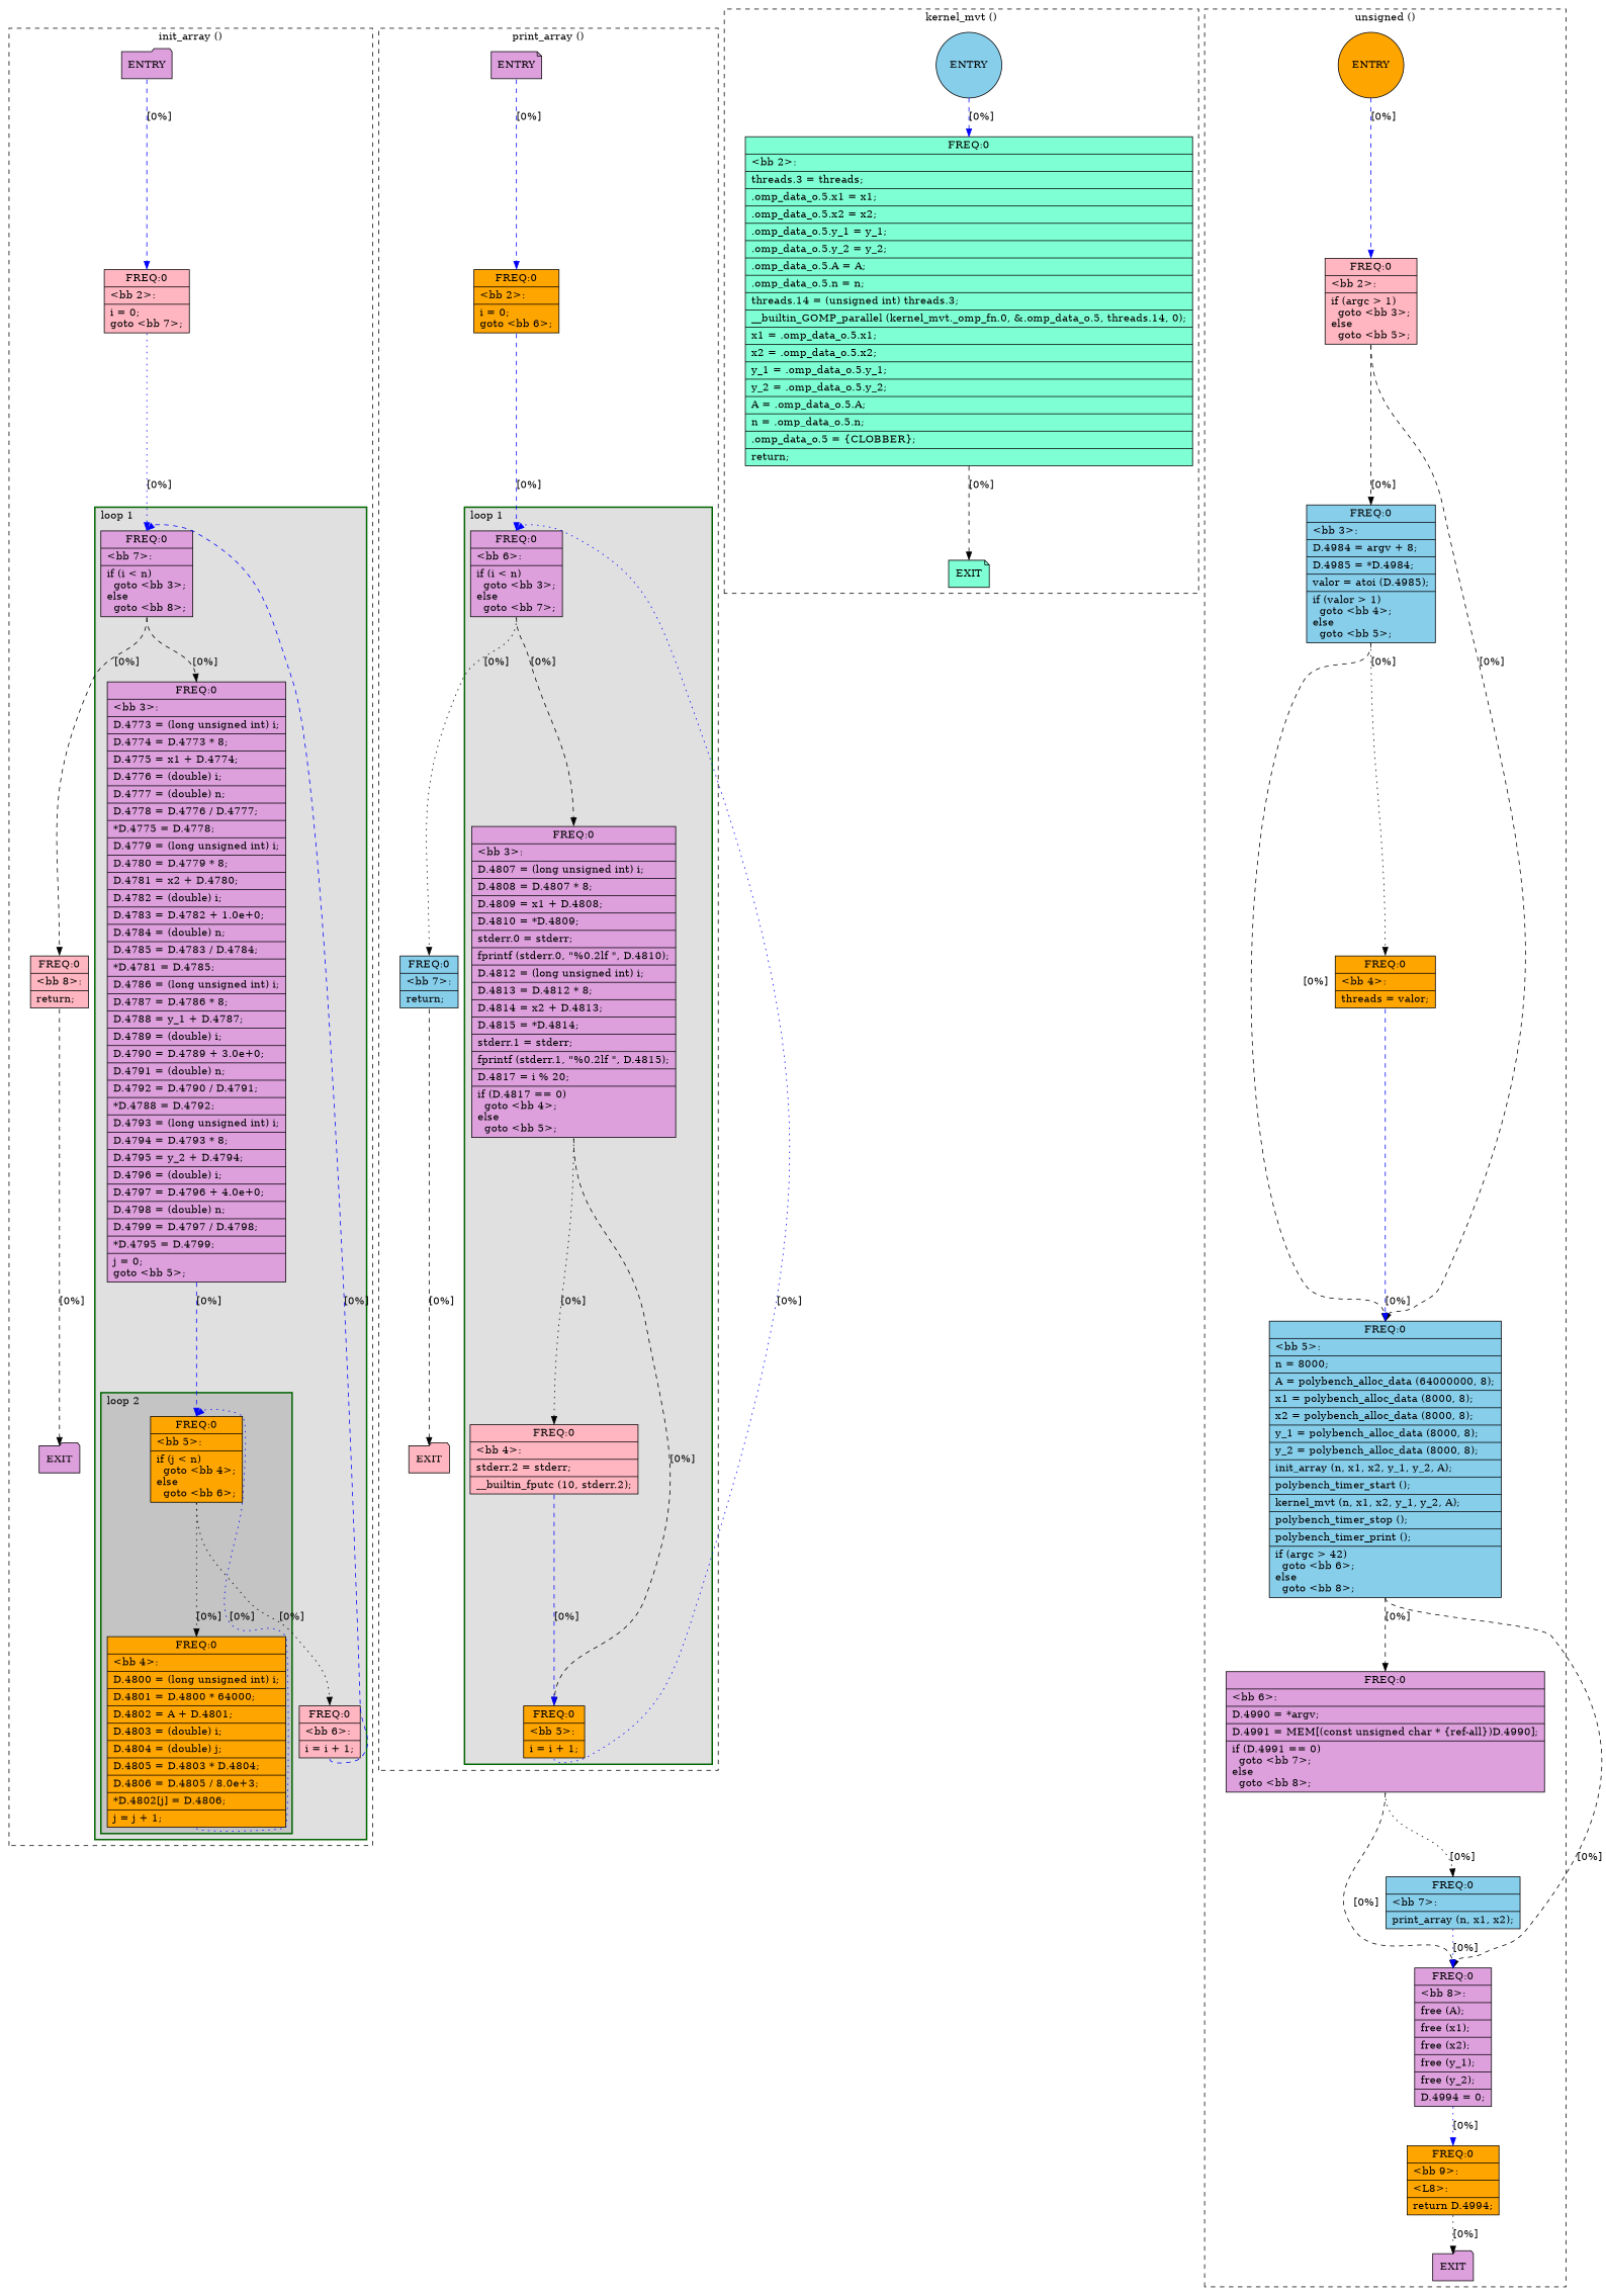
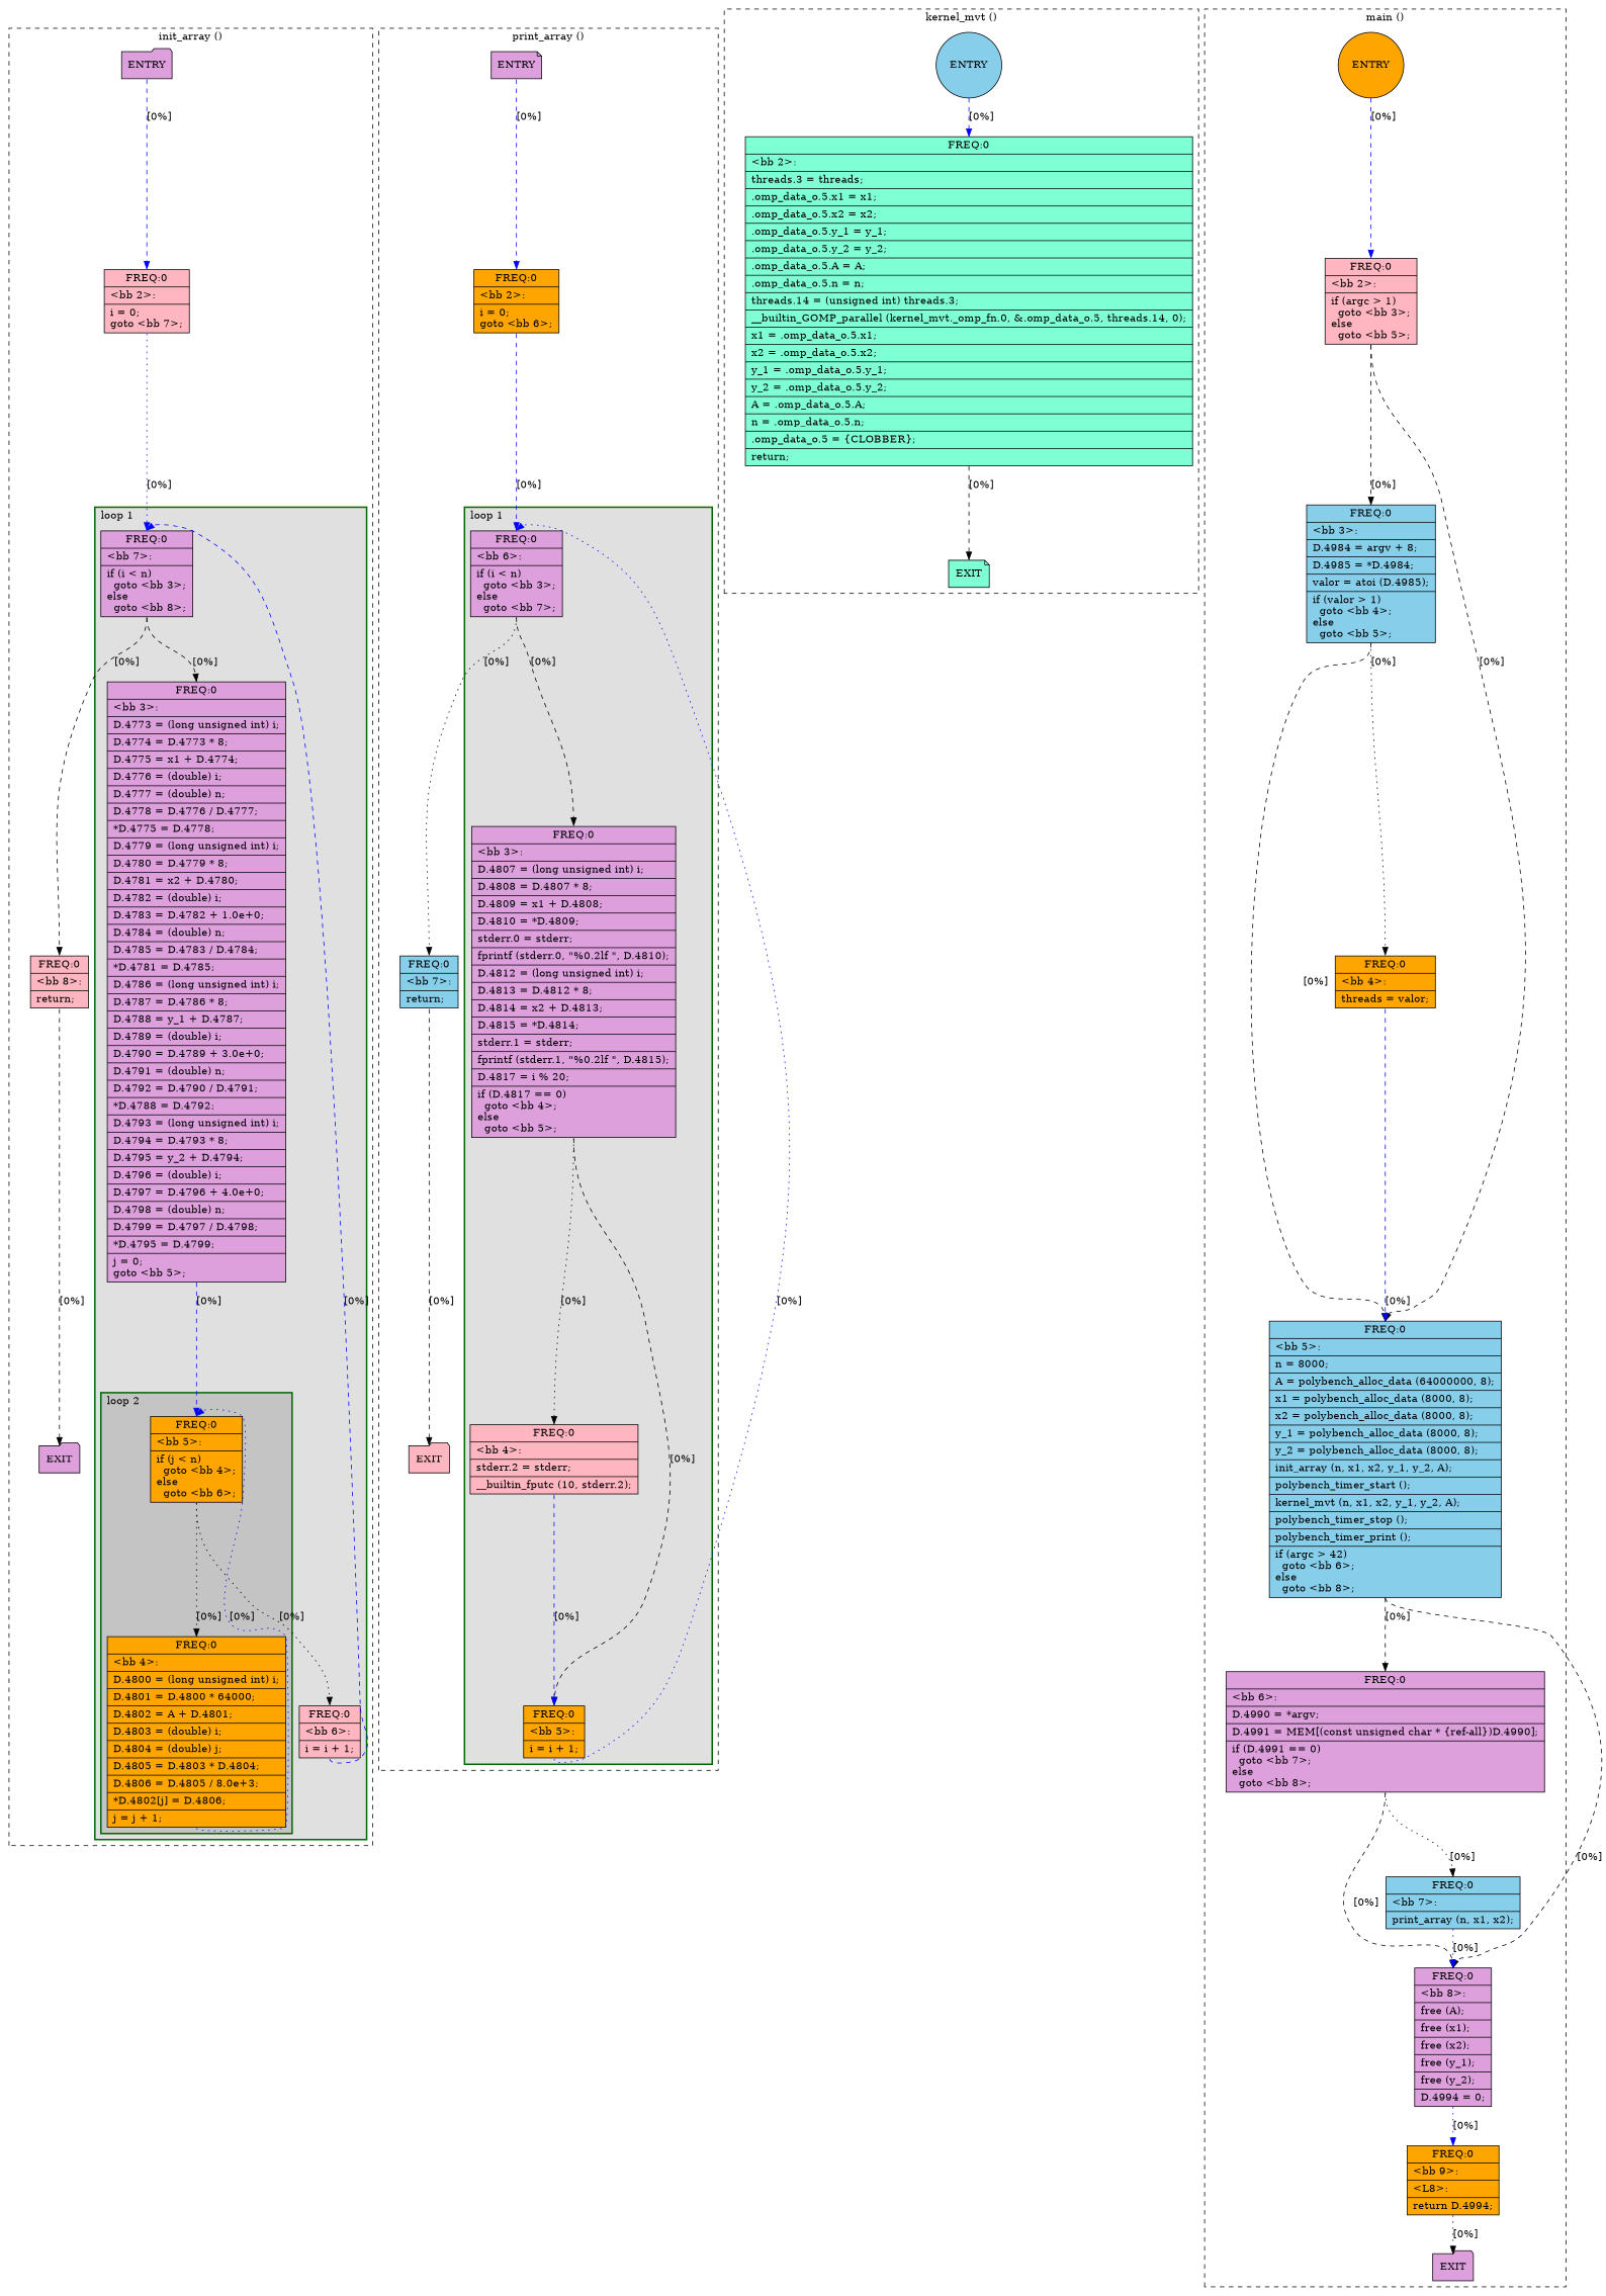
  digraph {
    node [fillcolor=plum shape=record style=filled]
    edge [color=black constraint=true headport=n style=dashed tailport=s weight=10]
    n1 [fillcolor=orange label="{ FREQ:0 |\<bb\ 5\>:\l|if\ (j\ \<\ n)\l\ \ goto\ \<bb\ 4\>;\lelse\l\ \ goto\ \<bb\ 6\>;\l}"]
    n2 [fillcolor=orange label="{ FREQ:0 |\<bb\ 4\>:\l|D.4800\ =\ (long\ unsigned\ int)\ i;\l|D.4801\ =\ D.4800\ *\ 64000;\l|D.4802\ =\ A\ +\ D.4801;\l|D.4803\ =\ (double)\ i;\l|D.4804\ =\ (double)\ j;\l|D.4805\ =\ D.4803\ *\ D.4804;\l|D.4806\ =\ D.4805\ /\ 8.0e+3;\l|*D.4802[j]\ =\ D.4806;\l|j\ =\ j\ +\ 1;\l}"]
    n3 [label="{ FREQ:0 |\<bb\ 7\>:\l|if\ (i\ \<\ n)\l\ \ goto\ \<bb\ 3\>;\lelse\l\ \ goto\ \<bb\ 8\>;\l}"]
    n4 [label="{ FREQ:0 |\<bb\ 3\>:\l|D.4773\ =\ (long\ unsigned\ int)\ i;\l|D.4774\ =\ D.4773\ *\ 8;\l|D.4775\ =\ x1\ +\ D.4774;\l|D.4776\ =\ (double)\ i;\l|D.4777\ =\ (double)\ n;\l|D.4778\ =\ D.4776\ /\ D.4777;\l|*D.4775\ =\ D.4778;\l|D.4779\ =\ (long\ unsigned\ int)\ i;\l|D.4780\ =\ D.4779\ *\ 8;\l|D.4781\ =\ x2\ +\ D.4780;\l|D.4782\ =\ (double)\ i;\l|D.4783\ =\ D.4782\ +\ 1.0e+0;\l|D.4784\ =\ (double)\ n;\l|D.4785\ =\ D.4783\ /\ D.4784;\l|*D.4781\ =\ D.4785;\l|D.4786\ =\ (long\ unsigned\ int)\ i;\l|D.4787\ =\ D.4786\ *\ 8;\l|D.4788\ =\ y_1\ +\ D.4787;\l|D.4789\ =\ (double)\ i;\l|D.4790\ =\ D.4789\ +\ 3.0e+0;\l|D.4791\ =\ (double)\ n;\l|D.4792\ =\ D.4790\ /\ D.4791;\l|*D.4788\ =\ D.4792;\l|D.4793\ =\ (long\ unsigned\ int)\ i;\l|D.4794\ =\ D.4793\ *\ 8;\l|D.4795\ =\ y_2\ +\ D.4794;\l|D.4796\ =\ (double)\ i;\l|D.4797\ =\ D.4796\ +\ 4.0e+0;\l|D.4798\ =\ (double)\ n;\l|D.4799\ =\ D.4797\ /\ D.4798;\l|*D.4795\ =\ D.4799;\l|j\ =\ 0;\lgoto\ \<bb\ 5\>;\l}"]
    n5 [fillcolor=lightpink label="{ FREQ:0 |\<bb\ 6\>:\l|i\ =\ i\ +\ 1;\l}"]
    n6 [fillcolor=lightpink label="{ FREQ:0 |\<bb\ 8\>:\l|return;\l}"]
    n7 [label=ENTRY shape=folder]
    n8 [label=EXIT shape=folder]
    n9 [fillcolor=lightpink label="{ FREQ:0 |\<bb\ 2\>:\l|i\ =\ 0;\lgoto\ \<bb\ 7\>;\l}"]
    n10 [label="{ FREQ:0 |\<bb\ 6\>:\l|if\ (i\ \<\ n)\l\ \ goto\ \<bb\ 3\>;\lelse\l\ \ goto\ \<bb\ 7\>;\l}"]
    n11 [label="{ FREQ:0 |\<bb\ 3\>:\l|D.4807\ =\ (long\ unsigned\ int)\ i;\l|D.4808\ =\ D.4807\ *\ 8;\l|D.4809\ =\ x1\ +\ D.4808;\l|D.4810\ =\ *D.4809;\l|stderr.0\ =\ stderr;\l|fprintf\ (stderr.0,\ \"%0.2lf\ \",\ D.4810);\l|D.4812\ =\ (long\ unsigned\ int)\ i;\l|D.4813\ =\ D.4812\ *\ 8;\l|D.4814\ =\ x2\ +\ D.4813;\l|D.4815\ =\ *D.4814;\l|stderr.1\ =\ stderr;\l|fprintf\ (stderr.1,\ \"%0.2lf\ \",\ D.4815);\l|D.4817\ =\ i\ %\ 20;\l|if\ (D.4817\ ==\ 0)\l\ \ goto\ \<bb\ 4\>;\lelse\l\ \ goto\ \<bb\ 5\>;\l}"]
    n12 [fillcolor=lightpink label="{ FREQ:0 |\<bb\ 4\>:\l|stderr.2\ =\ stderr;\l|__builtin_fputc\ (10,\ stderr.2);\l}"]
    n13 [fillcolor=orange label="{ FREQ:0 |\<bb\ 5\>:\l|i\ =\ i\ +\ 1;\l}"]
    n14 [fillcolor=skyblue label="{ FREQ:0 |\<bb\ 7\>:\l|return;\l}"]
    n15 [label=ENTRY shape=note]
    n16 [fillcolor=lightpink label=EXIT shape=folder]
    n17 [fillcolor=orange label="{ FREQ:0 |\<bb\ 2\>:\l|i\ =\ 0;\lgoto\ \<bb\ 6\>;\l}"]
    n18 [fillcolor=skyblue label=ENTRY shape=circle]
    n19 [fillcolor=aquamarine label=EXIT shape=note]
    n20 [fillcolor=aquamarine label="{ FREQ:0 |\<bb\ 2\>:\l|threads.3\ =\ threads;\l|.omp_data_o.5.x1\ =\ x1;\l|.omp_data_o.5.x2\ =\ x2;\l|.omp_data_o.5.y_1\ =\ y_1;\l|.omp_data_o.5.y_2\ =\ y_2;\l|.omp_data_o.5.A\ =\ A;\l|.omp_data_o.5.n\ =\ n;\l|threads.14\ =\ (unsigned\ int)\ threads.3;\l|__builtin_GOMP_parallel\ (kernel_mvt._omp_fn.0,\ &.omp_data_o.5,\ threads.14,\ 0);\l|x1\ =\ .omp_data_o.5.x1;\l|x2\ =\ .omp_data_o.5.x2;\l|y_1\ =\ .omp_data_o.5.y_1;\l|y_2\ =\ .omp_data_o.5.y_2;\l|A\ =\ .omp_data_o.5.A;\l|n\ =\ .omp_data_o.5.n;\l|.omp_data_o.5\ =\ \{CLOBBER\};\l|return;\l}"]
    n21 [fillcolor=orange label=ENTRY shape=circle]
    n22 [label=EXIT shape=folder]
    n23 [fillcolor=lightpink label="{ FREQ:0 |\<bb\ 2\>:\l|if\ (argc\ \>\ 1)\l\ \ goto\ \<bb\ 3\>;\lelse\l\ \ goto\ \<bb\ 5\>;\l}"]
    n24 [fillcolor=skyblue label="{ FREQ:0 |\<bb\ 3\>:\l|D.4984\ =\ argv\ +\ 8;\l|D.4985\ =\ *D.4984;\l|valor\ =\ atoi\ (D.4985);\l|if\ (valor\ \>\ 1)\l\ \ goto\ \<bb\ 4\>;\lelse\l\ \ goto\ \<bb\ 5\>;\l}"]
    n25 [fillcolor=skyblue label="{ FREQ:0 |\<bb\ 5\>:\l|n\ =\ 8000;\l|A\ =\ polybench_alloc_data\ (64000000,\ 8);\l|x1\ =\ polybench_alloc_data\ (8000,\ 8);\l|x2\ =\ polybench_alloc_data\ (8000,\ 8);\l|y_1\ =\ polybench_alloc_data\ (8000,\ 8);\l|y_2\ =\ polybench_alloc_data\ (8000,\ 8);\l|init_array\ (n,\ x1,\ x2,\ y_1,\ y_2,\ A);\l|polybench_timer_start\ ();\l|kernel_mvt\ (n,\ x1,\ x2,\ y_1,\ y_2,\ A);\l|polybench_timer_stop\ ();\l|polybench_timer_print\ ();\l|if\ (argc\ \>\ 42)\l\ \ goto\ \<bb\ 6\>;\lelse\l\ \ goto\ \<bb\ 8\>;\l}"]
    n26 [fillcolor=orange label="{ FREQ:0 |\<bb\ 4\>:\l|threads\ =\ valor;\l}"]
    n27 [label="{ FREQ:0 |\<bb\ 6\>:\l|D.4990\ =\ *argv;\l|D.4991\ =\ MEM[(const\ unsigned\ char\ *\ \{ref-all\})D.4990];\l|if\ (D.4991\ ==\ 0)\l\ \ goto\ \<bb\ 7\>;\lelse\l\ \ goto\ \<bb\ 8\>;\l}"]
    n28 [label="{ FREQ:0 |\<bb\ 8\>:\l|free\ (A);\l|free\ (x1);\l|free\ (x2);\l|free\ (y_1);\l|free\ (y_2);\l|D.4994\ =\ 0;\l}"]
    n29 [fillcolor=skyblue label="{ FREQ:0 |\<bb\ 7\>:\l|print_array\ (n,\ x1,\ x2);\l}"]
    n30 [fillcolor=orange label="{ FREQ:0 |\<bb\ 9\>:\l|\<L8\>:\l|return\ D.4994;\l}"]
    subgraph cluster_1 {
      color=black
      label="init_array ()"
      style=dashed
      n6
      n7
      n8
      n9
      subgraph cluster_2 {
        color=darkgreen
        fillcolor=grey88
        label="loop 1"
        labeljust=l
        penwidth=2
        style=filled
        n3
        n4
        n5
        subgraph cluster_3 {
          color=darkgreen
          fillcolor=grey77
          label="loop 2"
          labeljust=l
          penwidth=2
          style=filled
          n1
          n2
        }
      }
    }
    subgraph cluster_4 {
      color=black
      label="print_array ()"
      style=dashed
      n14
      n15
      n16
      n17
      subgraph cluster_5 {
        color=darkgreen
        fillcolor=grey88
        label="loop 1"
        labeljust=l
        penwidth=2
        style=filled
        n10
        n11
        n12
        n13
      }
    }
    subgraph cluster_6 {
      color=black
      label="kernel_mvt ()"
      style=dashed
      n18
      n19
      n20
    }
    subgraph cluster_7 {
      color=black
-     label="unsigned ()"
+     label="main ()"
      style=dashed
      n21
      n22
      n23
      n24
      n25
      n26
      n27
      n28
      n29
      n30
    }
    n1 -> n2 [label="[0%]" style=dotted]
    n1 -> n5 [label="[0%]" style=dotted]
    n2 -> n1 [color=blue constraint=false label="[0%]" style=dotted]
    n3 -> n4 [label="[0%]"]
    n3 -> n6 [label="[0%]"]
    n4 -> n1 [color=blue label="[0%]" weight=100]
    n5 -> n3 [color=blue constraint=false label="[0%]"]
    n6 -> n8 [label="[0%]"]
    n7 -> n8 [style=invis color="" weight=""]
    n7 -> n9 [color=blue label="[0%]" weight=100]
    n9 -> n3 [color=blue label="[0%]" style=dotted weight=100]
    n10 -> n11 [label="[0%]"]
    n10 -> n14 [label="[0%]" style=dotted]
    n11 -> n12 [label="[0%]" style=dotted]
    n11 -> n13 [label="[0%]"]
    n12 -> n13 [color=blue label="[0%]" weight=100]
    n13 -> n10 [color=blue constraint=false label="[0%]" style=dotted]
    n14 -> n16 [label="[0%]"]
    n15 -> n16 [style=invis color="" weight=""]
    n15 -> n17 [color=blue label="[0%]" weight=100]
    n17 -> n10 [color=blue label="[0%]" weight=100]
    n18 -> n19 [style=invis color="" weight=""]
    n18 -> n20 [color=blue label="[0%]" weight=100]
    n20 -> n19 [label="[0%]"]
    n21 -> n22 [style=invis color="" weight=""]
    n21 -> n23 [color=blue label="[0%]" weight=100]
    n23 -> n24 [label="[0%]"]
    n23 -> n25 [label="[0%]"]
    n24 -> n25 [label="[0%]"]
    n24 -> n26 [label="[0%]" style=dotted]
    n25 -> n27 [label="[0%]"]
    n25 -> n28 [label="[0%]"]
    n26 -> n25 [color=blue label="[0%]" weight=100]
    n27 -> n28 [label="[0%]"]
    n27 -> n29 [label="[0%]" style=dotted]
    n28 -> n30 [color=blue label="[0%]" style=dotted weight=100]
    n29 -> n28 [color=blue label="[0%]" style=dotted weight=100]
    n30 -> n22 [label="[0%]" style=dotted]
  }
